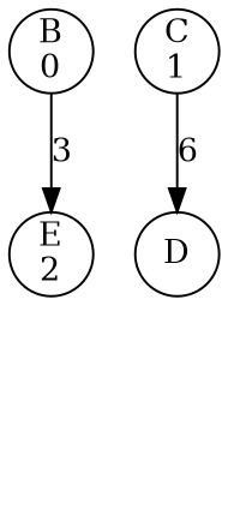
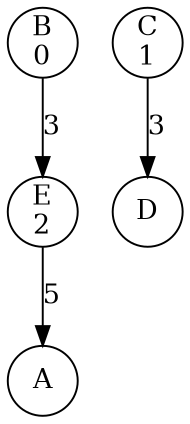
  digraph {
    node [fixedsize=true shape=circle]
+   n1 [label="A\n" width=0.5]
    n2 [label="B\n0" width=0.5]
    n3 [label="E\n2" width=0.5]
    n4 [label="C\n1" width=0.5]
    n5 [label="D\n" width=0.5]
    n2 -> n3 [label=3]
-   n4 -> n5 [label=6]
+   n3 -> n1 [label=5]
+   n4 -> n5 [label=3]
  }
